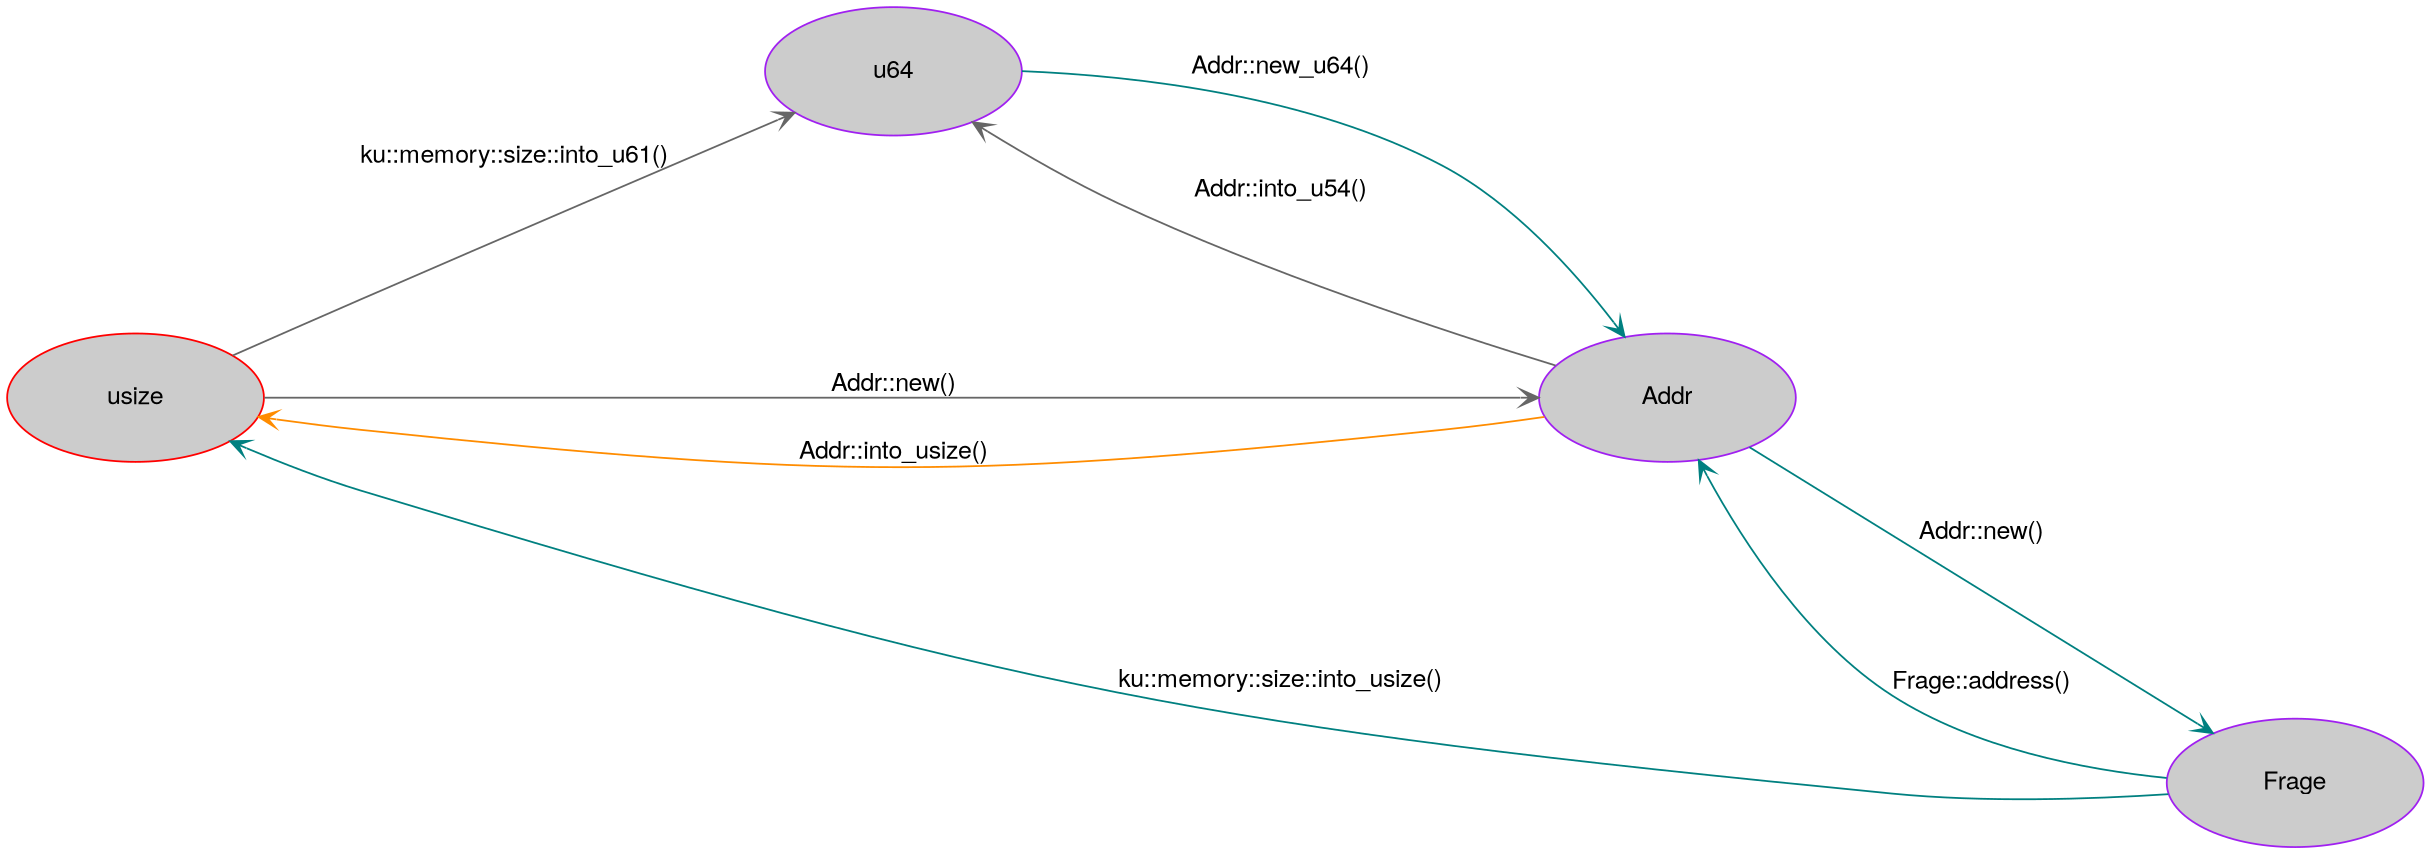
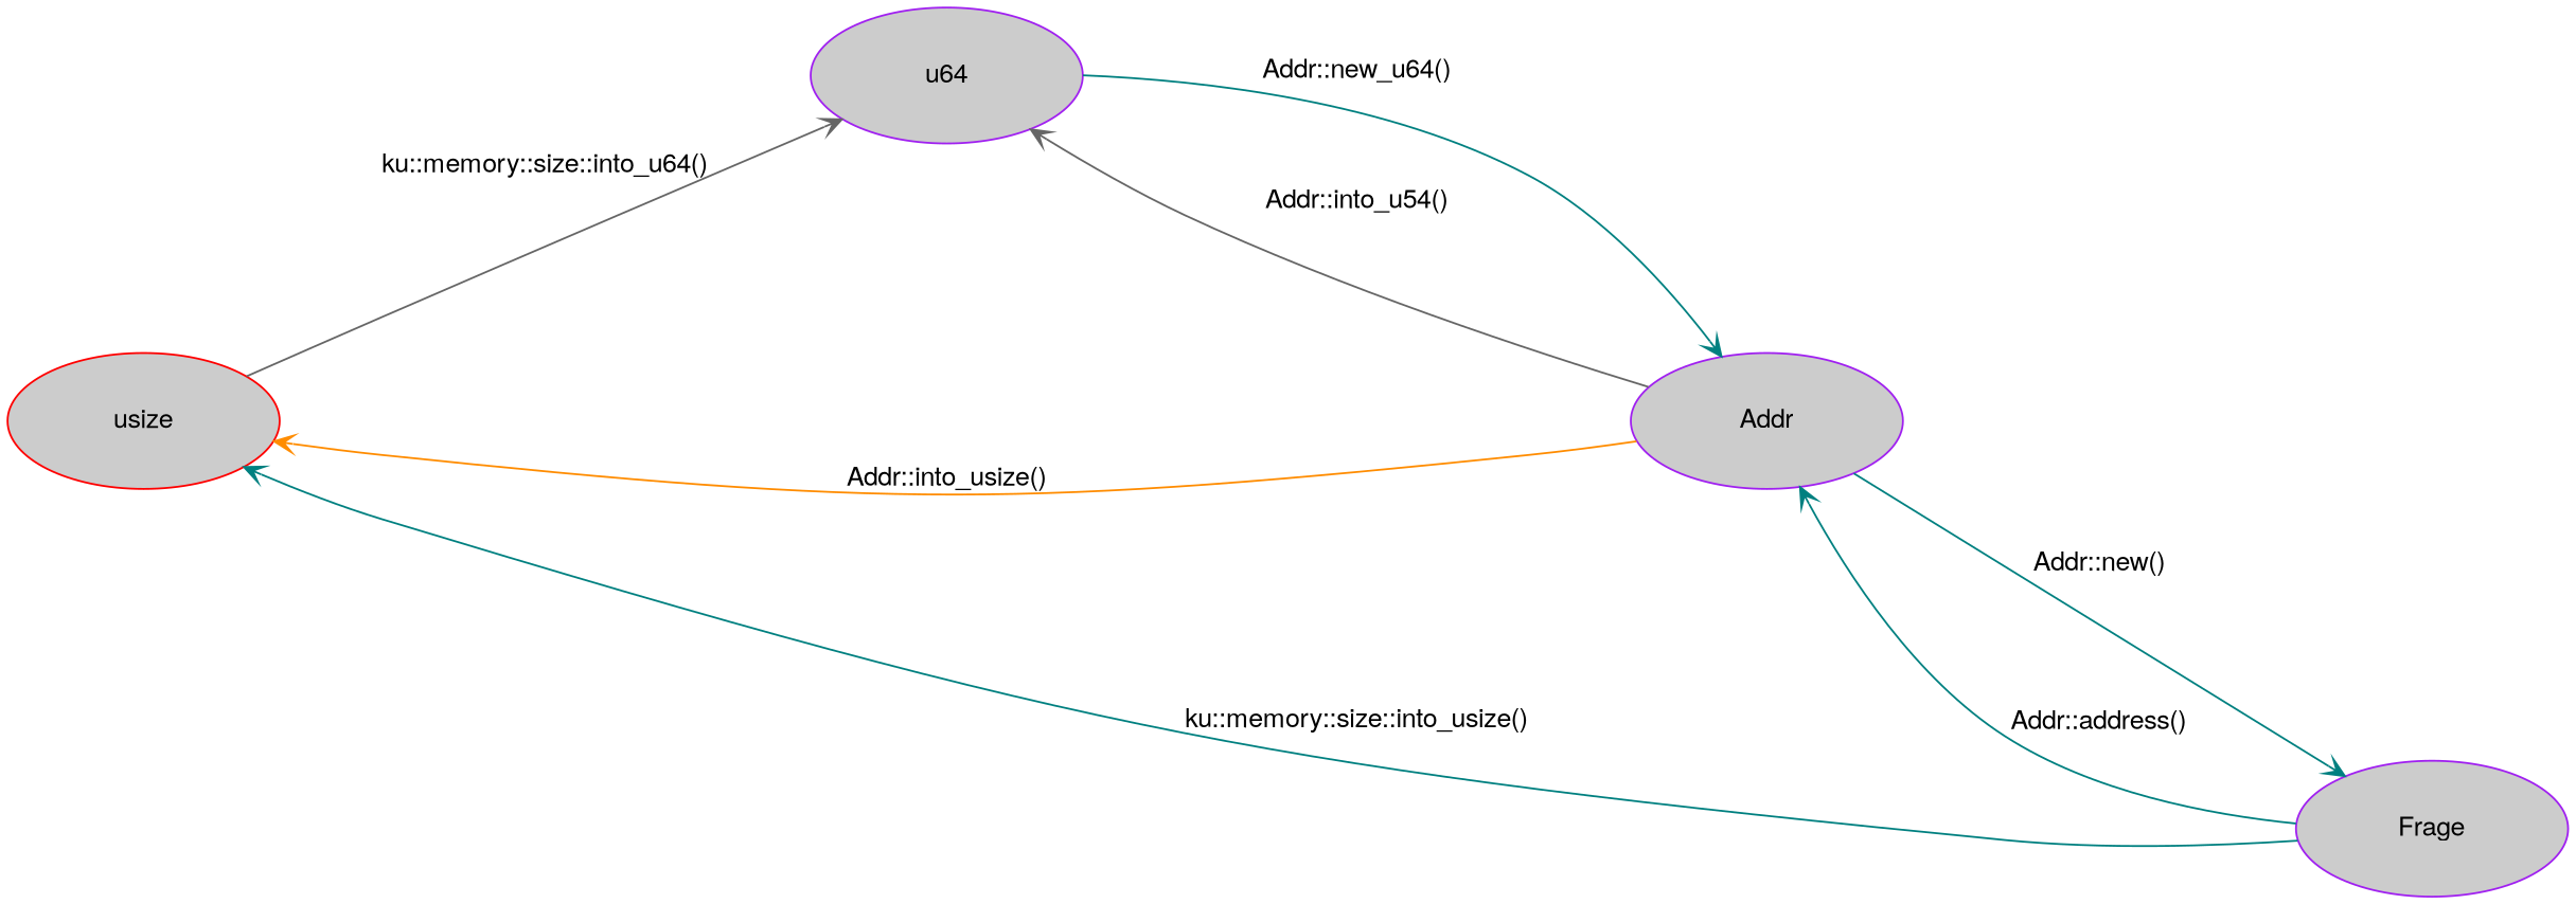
  digraph {
    fontname="Helvetica,Arial,sans-serif"
    nodesep=1
    rankdir=LR
    ranksep=1.5
    node [color=purple fillcolor="#CCCCCC" fontname="Helvetica,Arial,sans-serif" style=filled]
    edge [arrowhead=vee color=teal fontname="Helvetica,Arial,sans-serif"]
    usize [color=red height=1.0 width=2.0]
    u64 [height=1.0 width=2.0]
    Addr [height=1.0 width=2.0]
    Frage [height=1.0 width=2.0]
-   usize -> u64 [color=gray40 label="ku::memory::size::into_u61()"]
-   usize -> Addr [color=gray40 label="Addr::new()"]
+   usize -> u64 [color=gray40 label="ku::memory::size::into_u64()"]
    u64 -> Addr [label="Addr::new_u64()"]
    Addr -> usize [color=darkorange constraint=false label="Addr::into_usize()"]
    Addr -> u64 [color=gray40 constraint=false label="Addr::into_u54()"]
    Addr -> Frage [label="Addr::new()"]
    Frage -> usize [label="ku::memory::size::into_usize()"]
-   Frage -> Addr [constraint=false label="Frage::address()"]
+   Frage -> Addr [constraint=false label="Addr::address()"]
  }
